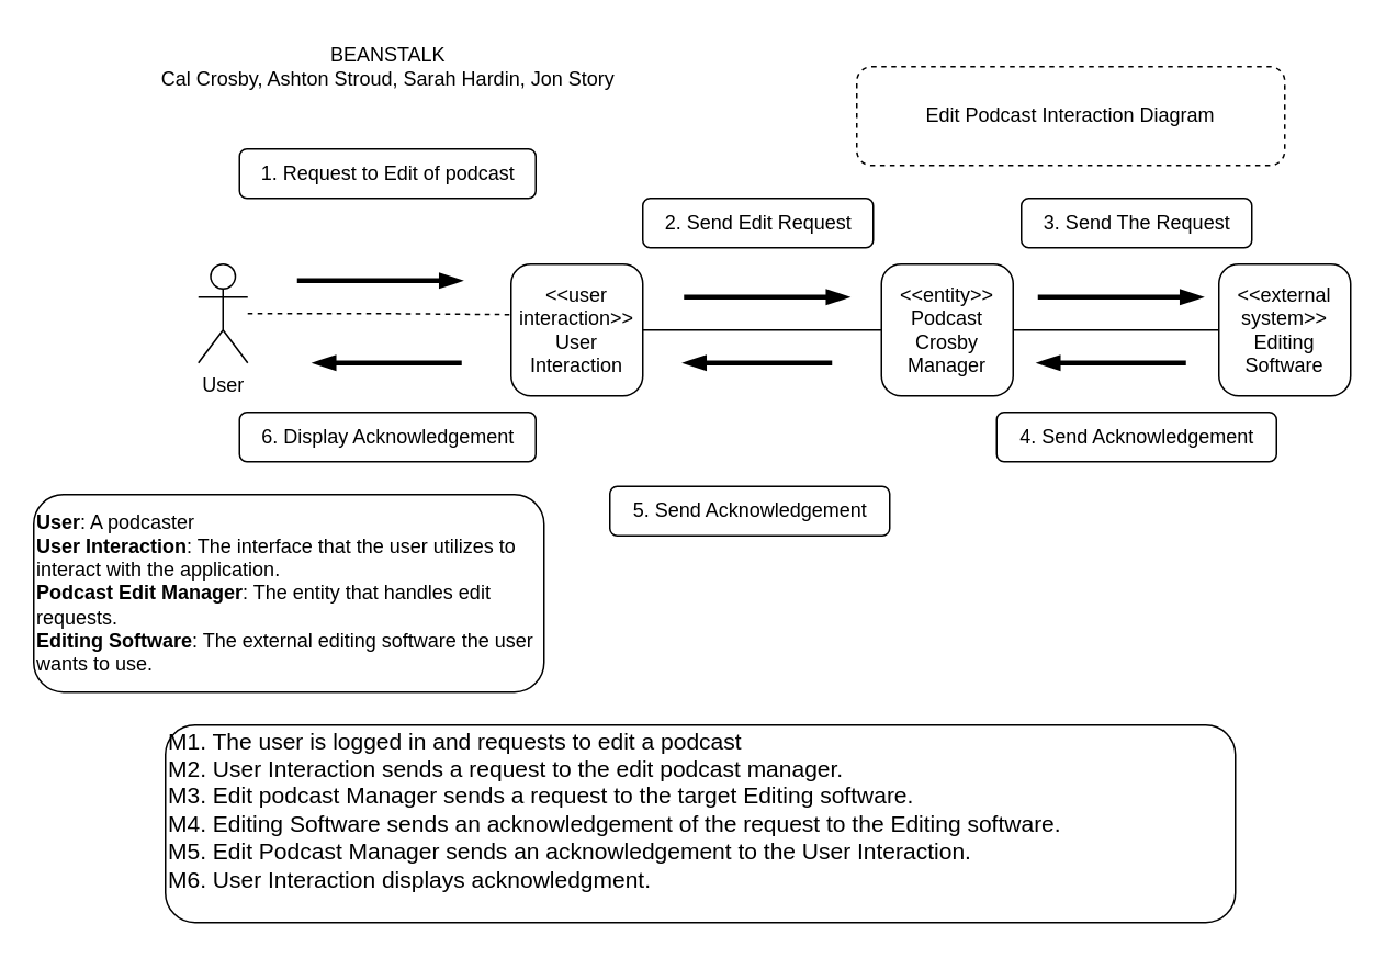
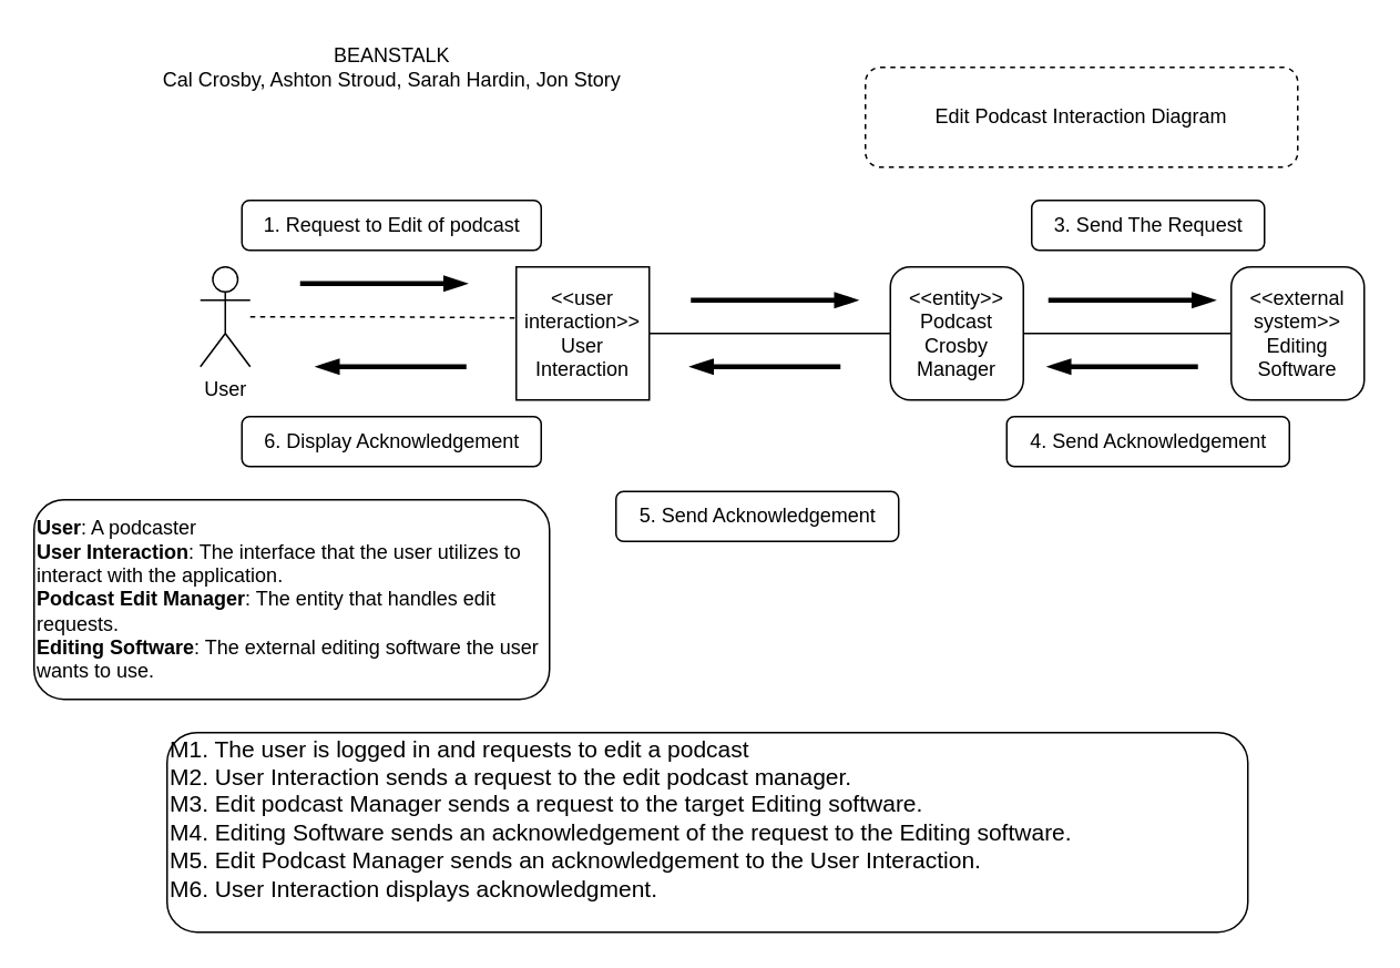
  <mxCell id="0" />
  <mxCell id="1" parent="0" />
  <mxCell id="2" value="Edit Podcast Interaction Diagram" style="rounded=1;whiteSpace=wrap;html=1;dashed=1;" parent="1" vertex="1"><mxGeometry x="520" y="40" width="260" height="60" as="geometry" /></mxCell>
  <mxCell id="3" value="&lt;span style=&quot;font-size: 14px;&quot;&gt;M1. The user is logged in and requests to edit a podcast&lt;br&gt;M2. User Interaction sends a request to the edit podcast manager.&lt;br&gt;M3. Edit podcast Manager sends a request to the target Editing software.&lt;br&gt;M4. Editing Software sends an acknowledgement of the request to the Editing software.&lt;br&gt;M5. Edit Podcast Manager sends an acknowledgement to the User Interaction.&lt;br&gt;M6. User Interaction displays acknowledgment.&lt;br&gt;&lt;br&gt;&lt;/span&gt;" style="rounded=1;whiteSpace=wrap;html=1;align=left;" parent="1" vertex="1"><mxGeometry x="100" y="440" width="650" height="120" as="geometry" /></mxCell>
  <mxCell id="4" value="&lt;b&gt;User&lt;/b&gt;: A podcaster&lt;br&gt;&lt;b&gt;User Interaction&lt;/b&gt;: The interface that the user utilizes to interact with the application.&lt;br&gt;&lt;b&gt;Podcast Edit Manager&lt;/b&gt;: The entity that handles edit requests.&lt;br&gt;&lt;b&gt;Editing Software&lt;/b&gt;: The external editing software the user wants to use." style="rounded=1;whiteSpace=wrap;html=1;align=left;" parent="1" vertex="1"><mxGeometry x="20" y="300" width="310" height="120" as="geometry" /></mxCell>
  <mxCell id="5" value="User" style="shape=umlActor;verticalLabelPosition=bottom;verticalAlign=top;html=1;outlineConnect=0;" parent="1" vertex="1"><mxGeometry x="120" y="160" width="30" height="60" as="geometry" /></mxCell>
  <mxCell id="6" style="edgeStyle=orthogonalEdgeStyle;rounded=0;orthogonalLoop=1;jettySize=auto;html=1;entryX=0;entryY=0.5;entryDx=0;entryDy=0;endArrow=none;endFill=0;" parent="1" source="7" target="18" edge="1"><mxGeometry relative="1" as="geometry" /></mxCell>
- <mxCell id="7" value="&amp;lt;&amp;lt;user interaction&amp;gt;&amp;gt;&lt;br&gt;User Interaction" style="whiteSpace=wrap;html=1;aspect=fixed;rounded=1;" parent="1" vertex="1"><mxGeometry x="310" y="160" width="80" height="80" as="geometry" /></mxCell>
+ <mxCell id="7" value="&amp;lt;&amp;lt;user interaction&amp;gt;&amp;gt;&lt;br&gt;User Interaction" style="whiteSpace=wrap;html=1;aspect=fixed;rounded=0;" parent="1" vertex="1"><mxGeometry x="310" y="160" width="80" height="80" as="geometry" /></mxCell>
  <mxCell id="8" style="edgeStyle=orthogonalEdgeStyle;rounded=0;orthogonalLoop=1;jettySize=auto;html=1;entryX=0.01;entryY=0.383;entryDx=0;entryDy=0;entryPerimeter=0;endArrow=none;endFill=0;dashed=1;" parent="1" source="5" target="7" edge="1"><mxGeometry relative="1" as="geometry" /></mxCell>
  <mxCell id="9" value="" style="endArrow=blockThin;html=1;rounded=0;strokeWidth=3;endFill=1;" parent="1" edge="1"><mxGeometry width="50" height="50" relative="1" as="geometry"><mxPoint x="180" y="170" as="sourcePoint" /><mxPoint x="280" y="170" as="targetPoint" /><Array as="points" /></mxGeometry></mxCell>
  <mxCell id="10" value="" style="endArrow=blockThin;html=1;rounded=0;strokeWidth=3;endFill=1;" parent="1" edge="1"><mxGeometry width="50" height="50" relative="1" as="geometry"><mxPoint x="280" y="220" as="sourcePoint" /><mxPoint x="190" y="220" as="targetPoint" /><Array as="points" /></mxGeometry></mxCell>
  <mxCell id="11" value="" style="endArrow=blockThin;html=1;rounded=0;strokeWidth=3;endFill=1;" parent="1" edge="1"><mxGeometry width="50" height="50" relative="1" as="geometry"><mxPoint x="505" y="220" as="sourcePoint" /><mxPoint x="415" y="220" as="targetPoint" /><Array as="points" /></mxGeometry></mxCell>
  <mxCell id="12" value="" style="endArrow=blockThin;html=1;rounded=0;strokeWidth=3;endFill=1;" parent="1" edge="1"><mxGeometry width="50" height="50" relative="1" as="geometry"><mxPoint x="415" y="180" as="sourcePoint" /><mxPoint x="515" y="180" as="targetPoint" /><Array as="points" /></mxGeometry></mxCell>
- <mxCell id="13" value="1. Request to Edit of podcast" style="text;html=1;align=center;verticalAlign=middle;resizable=0;points=[];autosize=1;strokeColor=default;fillColor=none;rounded=1;" parent="1" vertex="1"><mxGeometry x="145" y="90" width="180" height="30" as="geometry" /></mxCell>
- <mxCell id="14" value="2. Send Edit Request" style="text;html=1;align=center;verticalAlign=middle;resizable=0;points=[];autosize=1;strokeColor=default;fillColor=none;rounded=1;" parent="1" vertex="1"><mxGeometry x="390" y="120" width="140" height="30" as="geometry" /></mxCell>
+ <mxCell id="13" value="1. Request to Edit of podcast" style="text;html=1;align=center;verticalAlign=middle;resizable=0;points=[];autosize=1;strokeColor=default;fillColor=none;rounded=1;" parent="1" vertex="1"><mxGeometry x="145" y="120" width="180" height="30" as="geometry" /></mxCell>
  <mxCell id="15" value="5. Send Acknowledgement" style="text;html=1;align=center;verticalAlign=middle;resizable=0;points=[];autosize=1;strokeColor=default;fillColor=none;rounded=1;" parent="1" vertex="1"><mxGeometry x="370" y="295" width="170" height="30" as="geometry" /></mxCell>
  <mxCell id="16" value="6. Display Acknowledgement" style="text;html=1;align=center;verticalAlign=middle;resizable=0;points=[];autosize=1;strokeColor=default;fillColor=none;rounded=1;" parent="1" vertex="1"><mxGeometry x="145" y="250" width="180" height="30" as="geometry" /></mxCell>
  <mxCell id="17" style="edgeStyle=orthogonalEdgeStyle;rounded=0;orthogonalLoop=1;jettySize=auto;html=1;entryX=0;entryY=0.5;entryDx=0;entryDy=0;endArrow=none;endFill=0;" parent="1" source="18" target="19" edge="1"><mxGeometry relative="1" as="geometry" /></mxCell>
  <mxCell id="18" value="&amp;lt;&amp;lt;entity&amp;gt;&amp;gt;&lt;br&gt;Podcast Crosby Manager" style="whiteSpace=wrap;html=1;aspect=fixed;rounded=1;" parent="1" vertex="1"><mxGeometry x="535" y="160" width="80" height="80" as="geometry" /></mxCell>
  <mxCell id="19" value="&amp;lt;&amp;lt;external system&amp;gt;&amp;gt;&lt;br&gt;Editing Software" style="whiteSpace=wrap;html=1;aspect=fixed;rounded=1;" parent="1" vertex="1"><mxGeometry x="740" y="160" width="80" height="80" as="geometry" /></mxCell>
  <mxCell id="20" value="" style="endArrow=blockThin;html=1;rounded=0;strokeWidth=3;endFill=1;" parent="1" edge="1"><mxGeometry width="50" height="50" relative="1" as="geometry"><mxPoint x="630" y="180" as="sourcePoint" /><mxPoint x="730" y="180" as="targetPoint" /><Array as="points" /></mxGeometry></mxCell>
  <mxCell id="21" value="" style="endArrow=blockThin;html=1;rounded=0;strokeWidth=3;endFill=1;" parent="1" edge="1"><mxGeometry width="50" height="50" relative="1" as="geometry"><mxPoint x="720" y="220" as="sourcePoint" /><mxPoint x="630" y="220" as="targetPoint" /><Array as="points" /></mxGeometry></mxCell>
  <mxCell id="22" value="3. Send The Request" style="text;html=1;align=center;verticalAlign=middle;resizable=0;points=[];autosize=1;strokeColor=default;fillColor=none;rounded=1;" parent="1" vertex="1"><mxGeometry x="620" y="120" width="140" height="30" as="geometry" /></mxCell>
  <mxCell id="23" value="4. Send Acknowledgement" style="text;html=1;align=center;verticalAlign=middle;resizable=0;points=[];autosize=1;strokeColor=default;fillColor=none;rounded=1;" parent="1" vertex="1"><mxGeometry x="605" y="250" width="170" height="30" as="geometry" /></mxCell>
  <mxCell id="24" value="BEANSTALK&lt;br&gt;Cal Crosby, Ashton Stroud, Sarah Hardin, Jon Story" style="text;html=1;align=center;verticalAlign=middle;resizable=0;points=[];autosize=1;strokeColor=none;fillColor=none;" parent="1" vertex="1"><mxGeometry x="85" y="20" width="300" height="40" as="geometry" /></mxCell>
